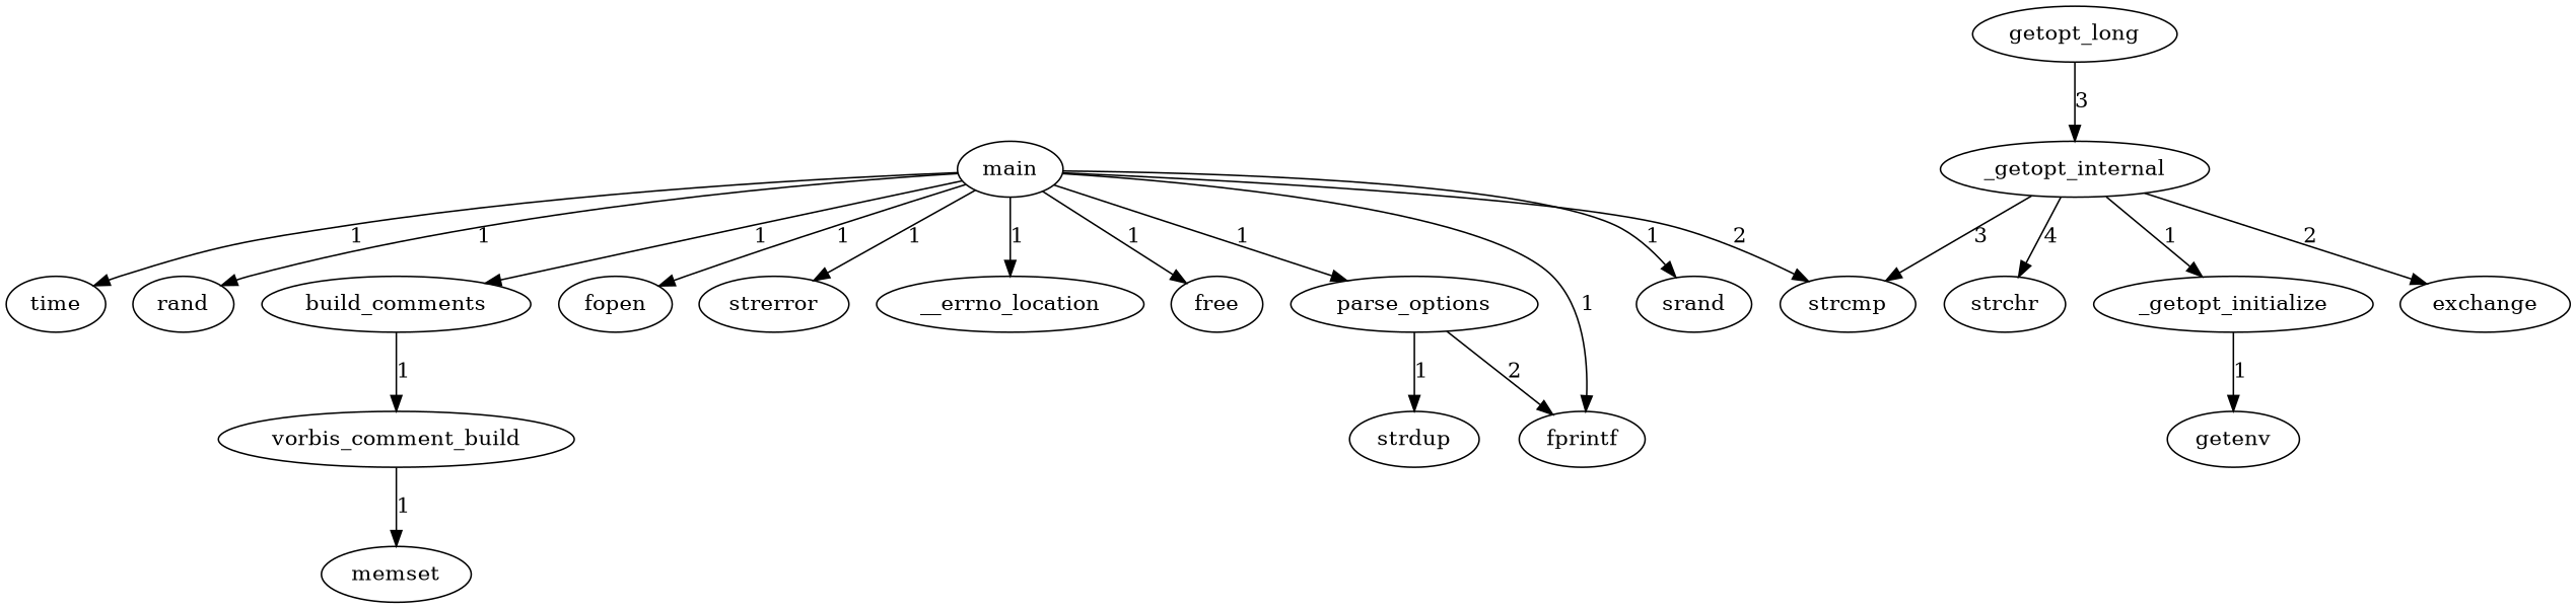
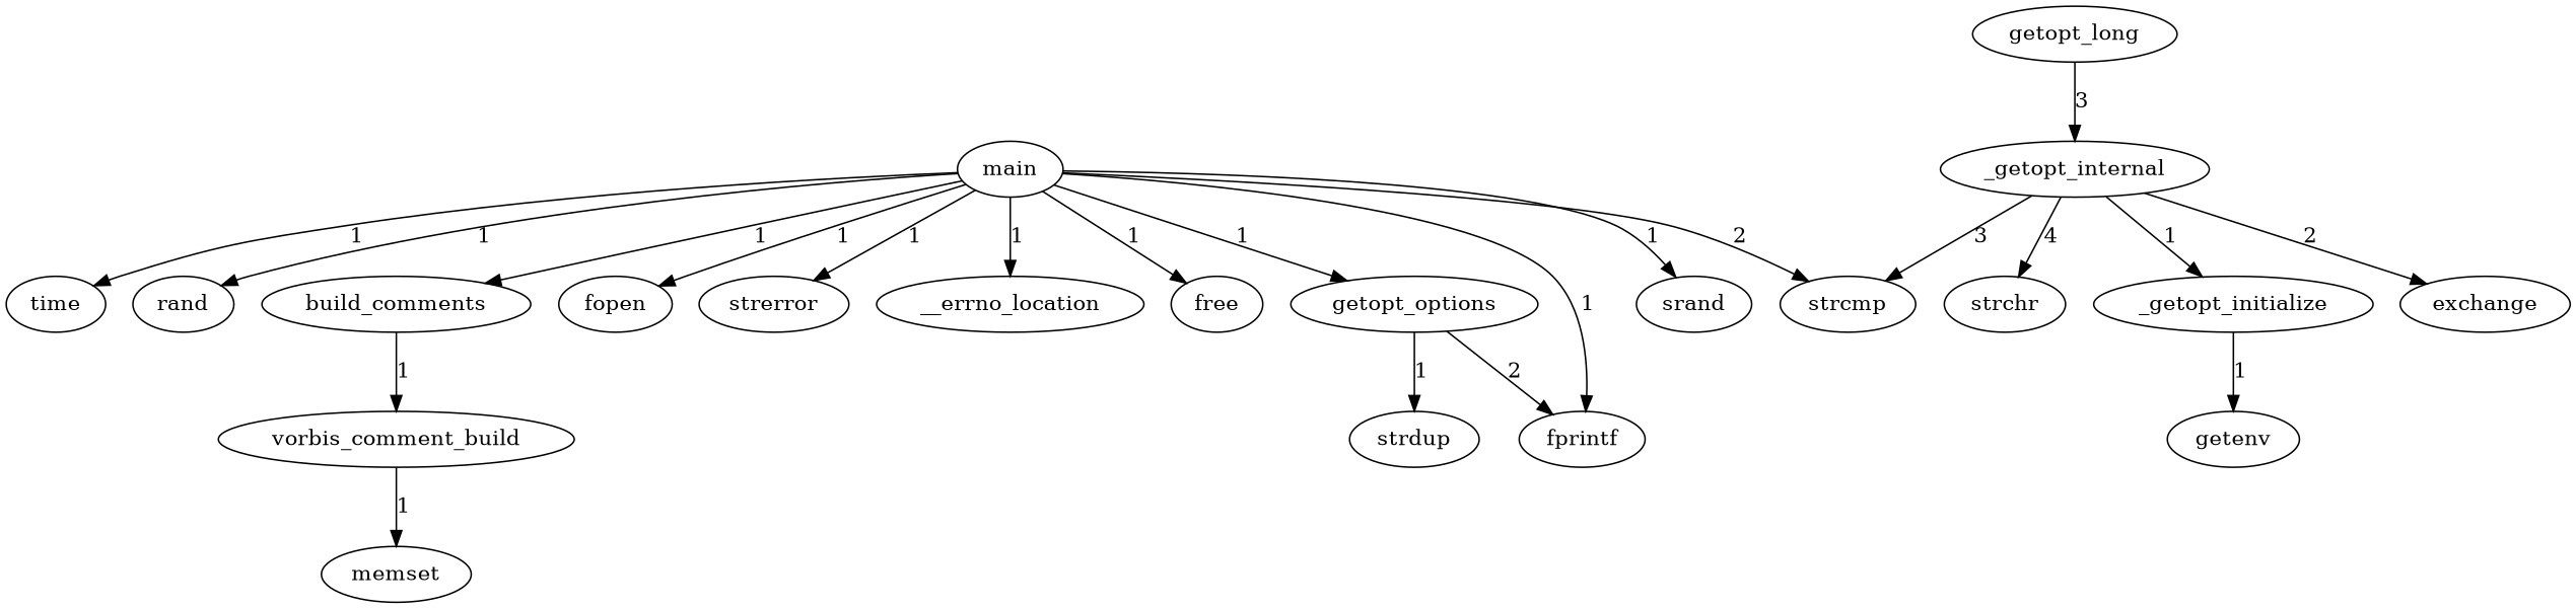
  digraph {
    main
-   parse_options
+   parse_options [label=getopt_options]
    fprintf
    strcmp
    srand
    time
    rand
    build_comments
    fopen
    strerror
    __errno_location
    free
    strdup
    n14 [label=vorbis_comment_build]
    getopt_long
    _getopt_internal
    memset
    _getopt_initialize
    exchange
    strchr
    getenv
    main -> parse_options [label=1]
    main -> fprintf [label=1]
    main -> strcmp [label=2]
    main -> srand [label=1]
    main -> time [label=1]
    main -> rand [label=1]
    main -> build_comments [label=1]
    main -> fopen [label=1]
    main -> strerror [label=1]
    main -> __errno_location [label=1]
    main -> free [label=1]
    parse_options -> fprintf [label=2]
    parse_options -> strdup [label=1]
    build_comments -> n14 [label=1]
    n14 -> memset [label=1]
    getopt_long -> _getopt_internal [label=3]
    _getopt_internal -> strcmp [label=3]
    _getopt_internal -> _getopt_initialize [label=1]
    _getopt_internal -> exchange [label=2]
    _getopt_internal -> strchr [label=4]
    _getopt_initialize -> getenv [label=1]
  }
